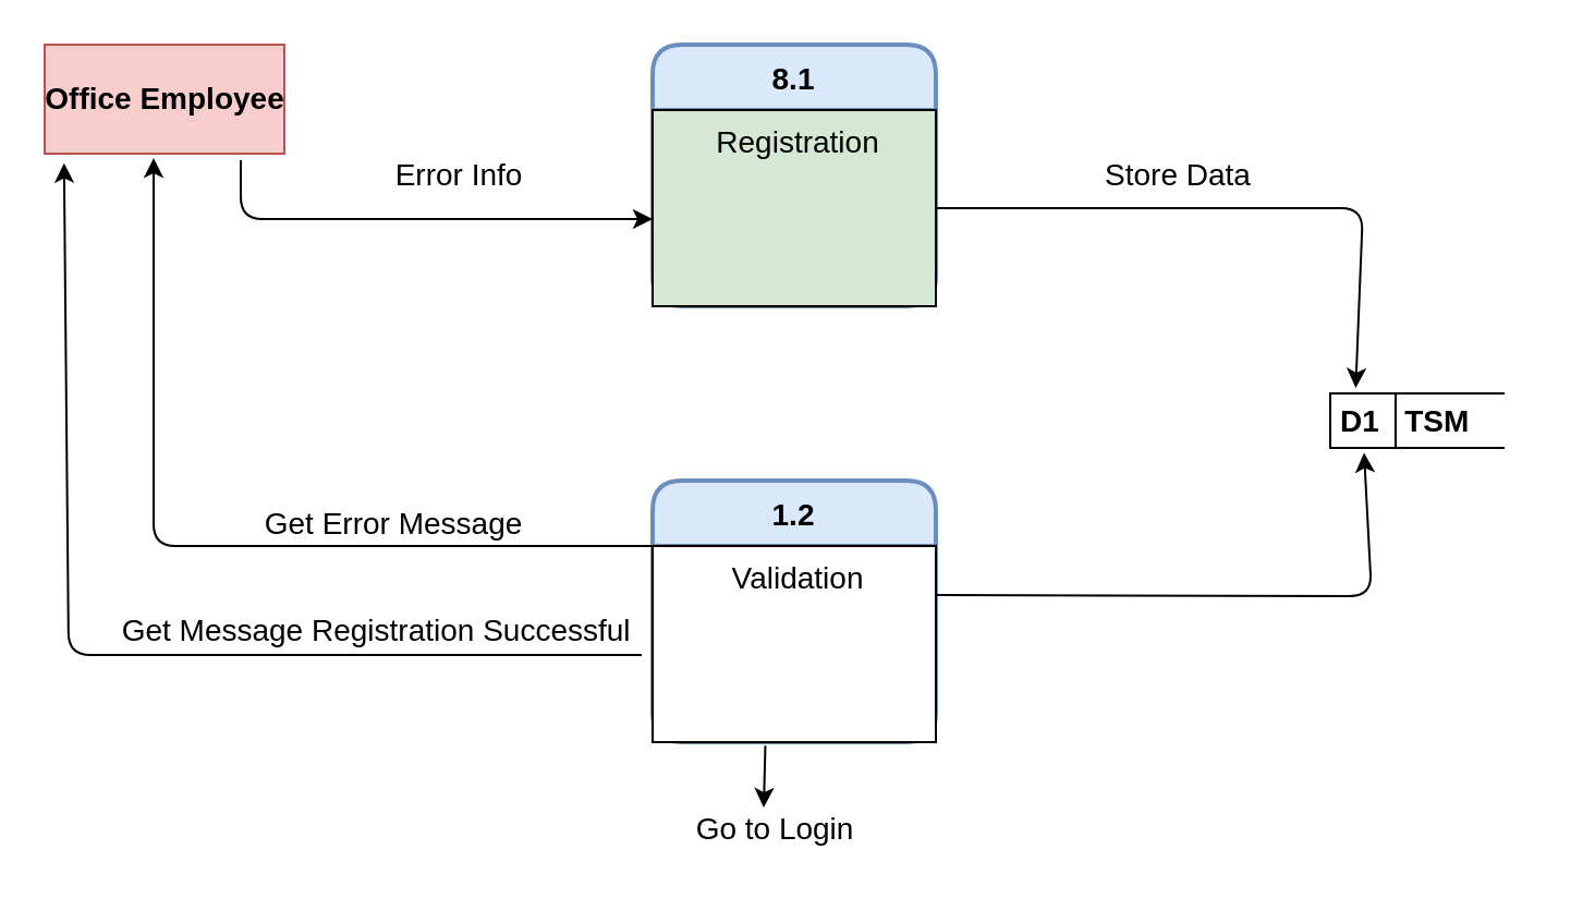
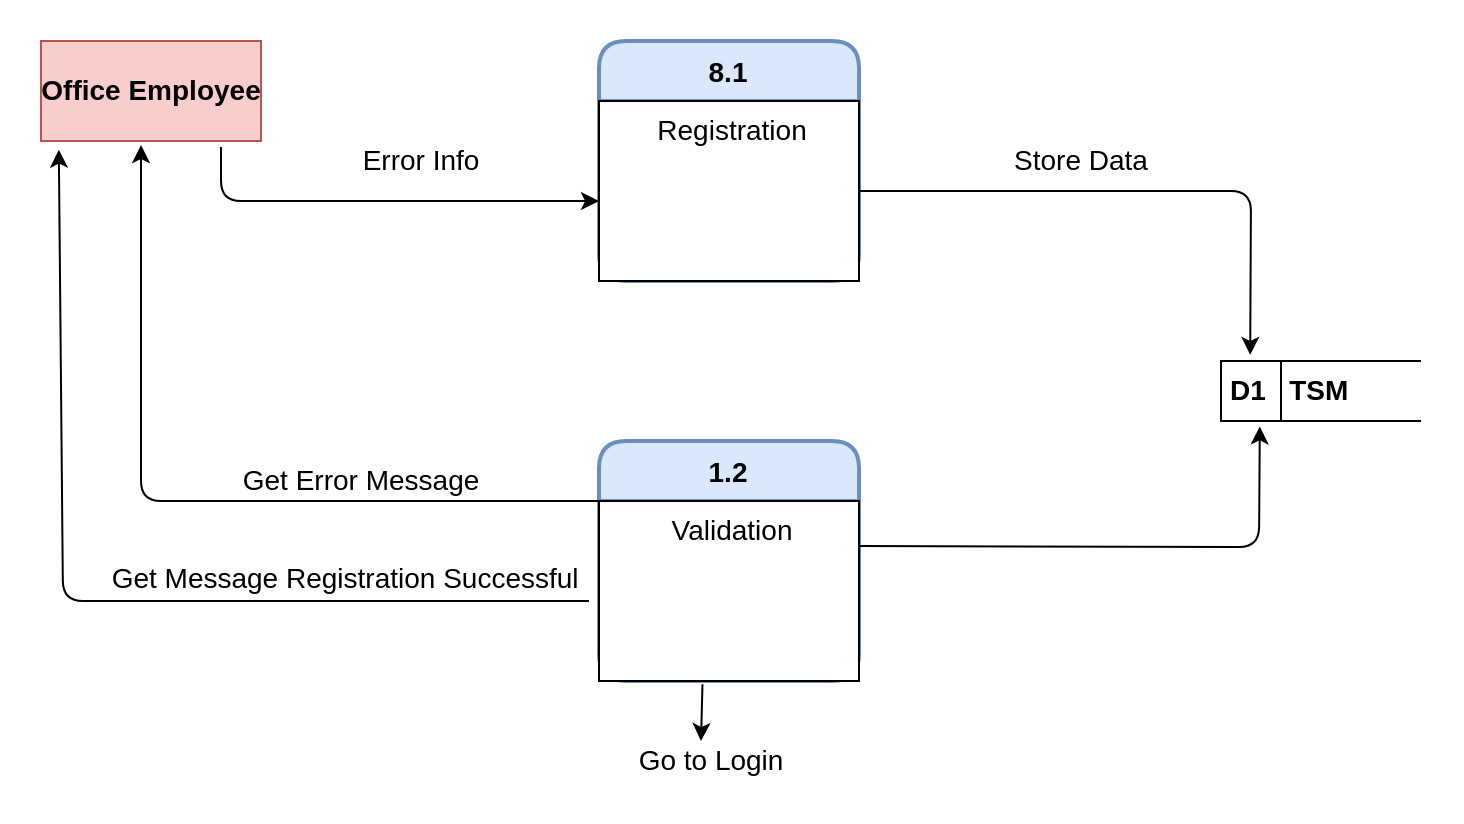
  <mxCell id="0" />
  <mxCell id="1" parent="0" />
  <mxCell id="2" value="8.1" style="swimlane;childLayout=stackLayout;horizontal=1;startSize=30;horizontalStack=0;rounded=1;fontSize=14;fontStyle=1;strokeWidth=2;resizeParent=0;resizeLast=1;shadow=0;dashed=0;align=center;hachureGap=4;pointerEvents=0;fillColor=#dae8fc;strokeColor=#6c8ebf;" vertex="1" parent="1"><mxGeometry x="299" y="20" width="130" height="120" as="geometry" /></mxCell>
- <mxCell id="3" value="Registration" style="align=center;spacingLeft=4;fontSize=14;verticalAlign=top;resizable=0;rotatable=0;part=1;fillColor=#d5e8d4;" vertex="1" parent="2"><mxGeometry y="30" width="130" height="90" as="geometry" /></mxCell>
+ <mxCell id="3" value="Registration" style="align=center;spacingLeft=4;fontSize=14;verticalAlign=top;resizable=0;rotatable=0;part=1;" vertex="1" parent="2"><mxGeometry y="30" width="130" height="90" as="geometry" /></mxCell>
  <mxCell id="4" value="1.2" style="swimlane;childLayout=stackLayout;horizontal=1;startSize=30;horizontalStack=0;rounded=1;fontSize=14;fontStyle=1;strokeWidth=2;resizeParent=0;resizeLast=1;shadow=0;dashed=0;align=center;hachureGap=4;pointerEvents=0;fillColor=#dae8fc;strokeColor=#6c8ebf;" vertex="1" parent="1"><mxGeometry x="299" y="220" width="130" height="120" as="geometry" /></mxCell>
  <mxCell id="5" value="Validation" style="align=center;spacingLeft=4;fontSize=14;verticalAlign=top;resizable=0;rotatable=0;part=1;" vertex="1" parent="4"><mxGeometry y="30" width="130" height="90" as="geometry" /></mxCell>
  <mxCell id="6" value="&lt;b&gt;Office Employee&lt;/b&gt;" style="html=1;hachureGap=4;pointerEvents=0;fontSize=14;align=center;fillColor=#f8cecc;strokeColor=#b85450;" vertex="1" parent="1"><mxGeometry x="20" y="20" width="110" height="50" as="geometry" /></mxCell>
  <mxCell id="7" value="" style="endArrow=classic;html=1;fontSize=14;sourcePerimeterSpacing=8;targetPerimeterSpacing=8;entryX=0;entryY=0.556;entryDx=0;entryDy=0;entryPerimeter=0;" edge="1" parent="1" target="3"><mxGeometry width="50" height="50" relative="1" as="geometry"><mxPoint x="110" y="73" as="sourcePoint" /><mxPoint x="350" y="260" as="targetPoint" /><Array as="points"><mxPoint x="110" y="100" /></Array></mxGeometry></mxCell>
  <mxCell id="8" value="Error Info" style="text;html=1;align=center;verticalAlign=middle;resizable=0;points=[];autosize=1;strokeColor=none;fillColor=none;fontSize=14;" vertex="1" parent="1"><mxGeometry x="170" y="70" width="80" height="20" as="geometry" /></mxCell>
  <mxCell id="9" value="" style="endArrow=classic;html=1;fontSize=14;sourcePerimeterSpacing=8;targetPerimeterSpacing=8;exitX=0;exitY=0;exitDx=0;exitDy=0;" edge="1" parent="1" source="5"><mxGeometry width="50" height="50" relative="1" as="geometry"><mxPoint x="300" y="310" as="sourcePoint" /><mxPoint x="70" y="72" as="targetPoint" /><Array as="points"><mxPoint x="70" y="250" /></Array></mxGeometry></mxCell>
  <mxCell id="10" value="Get Error Message" style="text;html=1;align=center;verticalAlign=middle;resizable=0;points=[];autosize=1;strokeColor=none;fillColor=none;fontSize=14;" vertex="1" parent="1"><mxGeometry x="115" y="230" width="130" height="20" as="geometry" /></mxCell>
  <mxCell id="11" value="" style="endArrow=classic;html=1;fontSize=14;sourcePerimeterSpacing=8;targetPerimeterSpacing=8;entryX=0.081;entryY=1.087;entryDx=0;entryDy=0;entryPerimeter=0;" edge="1" parent="1" target="6"><mxGeometry width="50" height="50" relative="1" as="geometry"><mxPoint x="294" y="300" as="sourcePoint" /><mxPoint x="350" y="260" as="targetPoint" /><Array as="points"><mxPoint x="31" y="300" /></Array></mxGeometry></mxCell>
  <mxCell id="12" value="Get Message Registration Successful&amp;nbsp;" style="text;html=1;align=center;verticalAlign=middle;resizable=0;points=[];autosize=1;strokeColor=none;fillColor=none;fontSize=14;" vertex="1" parent="1"><mxGeometry x="49" y="279" width="250" height="20" as="geometry" /></mxCell>
- <mxCell id="13" value="&lt;b&gt;D1&amp;nbsp; &amp;nbsp;TSM&lt;/b&gt;" style="html=1;dashed=0;whitespace=wrap;shape=mxgraph.dfd.dataStoreID;align=left;spacingLeft=3;points=[[0,0],[0.5,0],[1,0],[0,0.5],[1,0.5],[0,1],[0.5,1],[1,1]];hachureGap=4;pointerEvents=0;fontSize=14;" vertex="1" parent="1"><mxGeometry x="610" y="180" width="80" height="25" as="geometry" /></mxCell>
+ <mxCell id="13" value="&lt;b&gt;D1&amp;nbsp; &amp;nbsp;TSM&lt;/b&gt;" style="html=1;dashed=0;whitespace=wrap;shape=mxgraph.dfd.dataStoreID;align=left;spacingLeft=3;points=[[0,0],[0.5,0],[1,0],[0,0.5],[1,0.5],[0,1],[0.5,1],[1,1]];hachureGap=4;pointerEvents=0;fontSize=14;" vertex="1" parent="1"><mxGeometry x="610" y="180" width="100" height="30" as="geometry" /></mxCell>
  <mxCell id="14" value="" style="endArrow=classic;html=1;fontSize=14;sourcePerimeterSpacing=8;targetPerimeterSpacing=8;exitX=1;exitY=0.25;exitDx=0;exitDy=0;entryX=0.194;entryY=1.09;entryDx=0;entryDy=0;entryPerimeter=0;" edge="1" parent="1" source="5" target="13"><mxGeometry width="50" height="50" relative="1" as="geometry"><mxPoint x="300" y="310" as="sourcePoint" /><mxPoint x="350" y="260" as="targetPoint" /><Array as="points"><mxPoint x="629" y="273" /></Array></mxGeometry></mxCell>
  <mxCell id="15" value="" style="endArrow=classic;html=1;fontSize=14;sourcePerimeterSpacing=8;targetPerimeterSpacing=8;exitX=1;exitY=0.5;exitDx=0;exitDy=0;entryX=0.146;entryY=-0.102;entryDx=0;entryDy=0;entryPerimeter=0;" edge="1" parent="1" source="3" target="13"><mxGeometry width="50" height="50" relative="1" as="geometry"><mxPoint x="300" y="310" as="sourcePoint" /><mxPoint x="350" y="260" as="targetPoint" /><Array as="points"><mxPoint x="625" y="95" /></Array></mxGeometry></mxCell>
  <mxCell id="16" value="Store Data" style="text;html=1;align=center;verticalAlign=middle;resizable=0;points=[];autosize=1;strokeColor=none;fillColor=none;fontSize=14;" vertex="1" parent="1"><mxGeometry x="500" y="70" width="80" height="20" as="geometry" /></mxCell>
  <mxCell id="17" value="" style="endArrow=classic;html=1;fontSize=14;sourcePerimeterSpacing=8;targetPerimeterSpacing=8;exitX=0.398;exitY=1.018;exitDx=0;exitDy=0;exitPerimeter=0;" edge="1" parent="1" source="5"><mxGeometry width="50" height="50" relative="1" as="geometry"><mxPoint x="300" y="420" as="sourcePoint" /><mxPoint x="350" y="370" as="targetPoint" /></mxGeometry></mxCell>
  <mxCell id="18" value="Go to Login" style="text;html=1;align=center;verticalAlign=middle;resizable=0;points=[];autosize=1;strokeColor=none;fillColor=none;fontSize=14;" vertex="1" parent="1"><mxGeometry x="310" y="370" width="90" height="20" as="geometry" /></mxCell>
